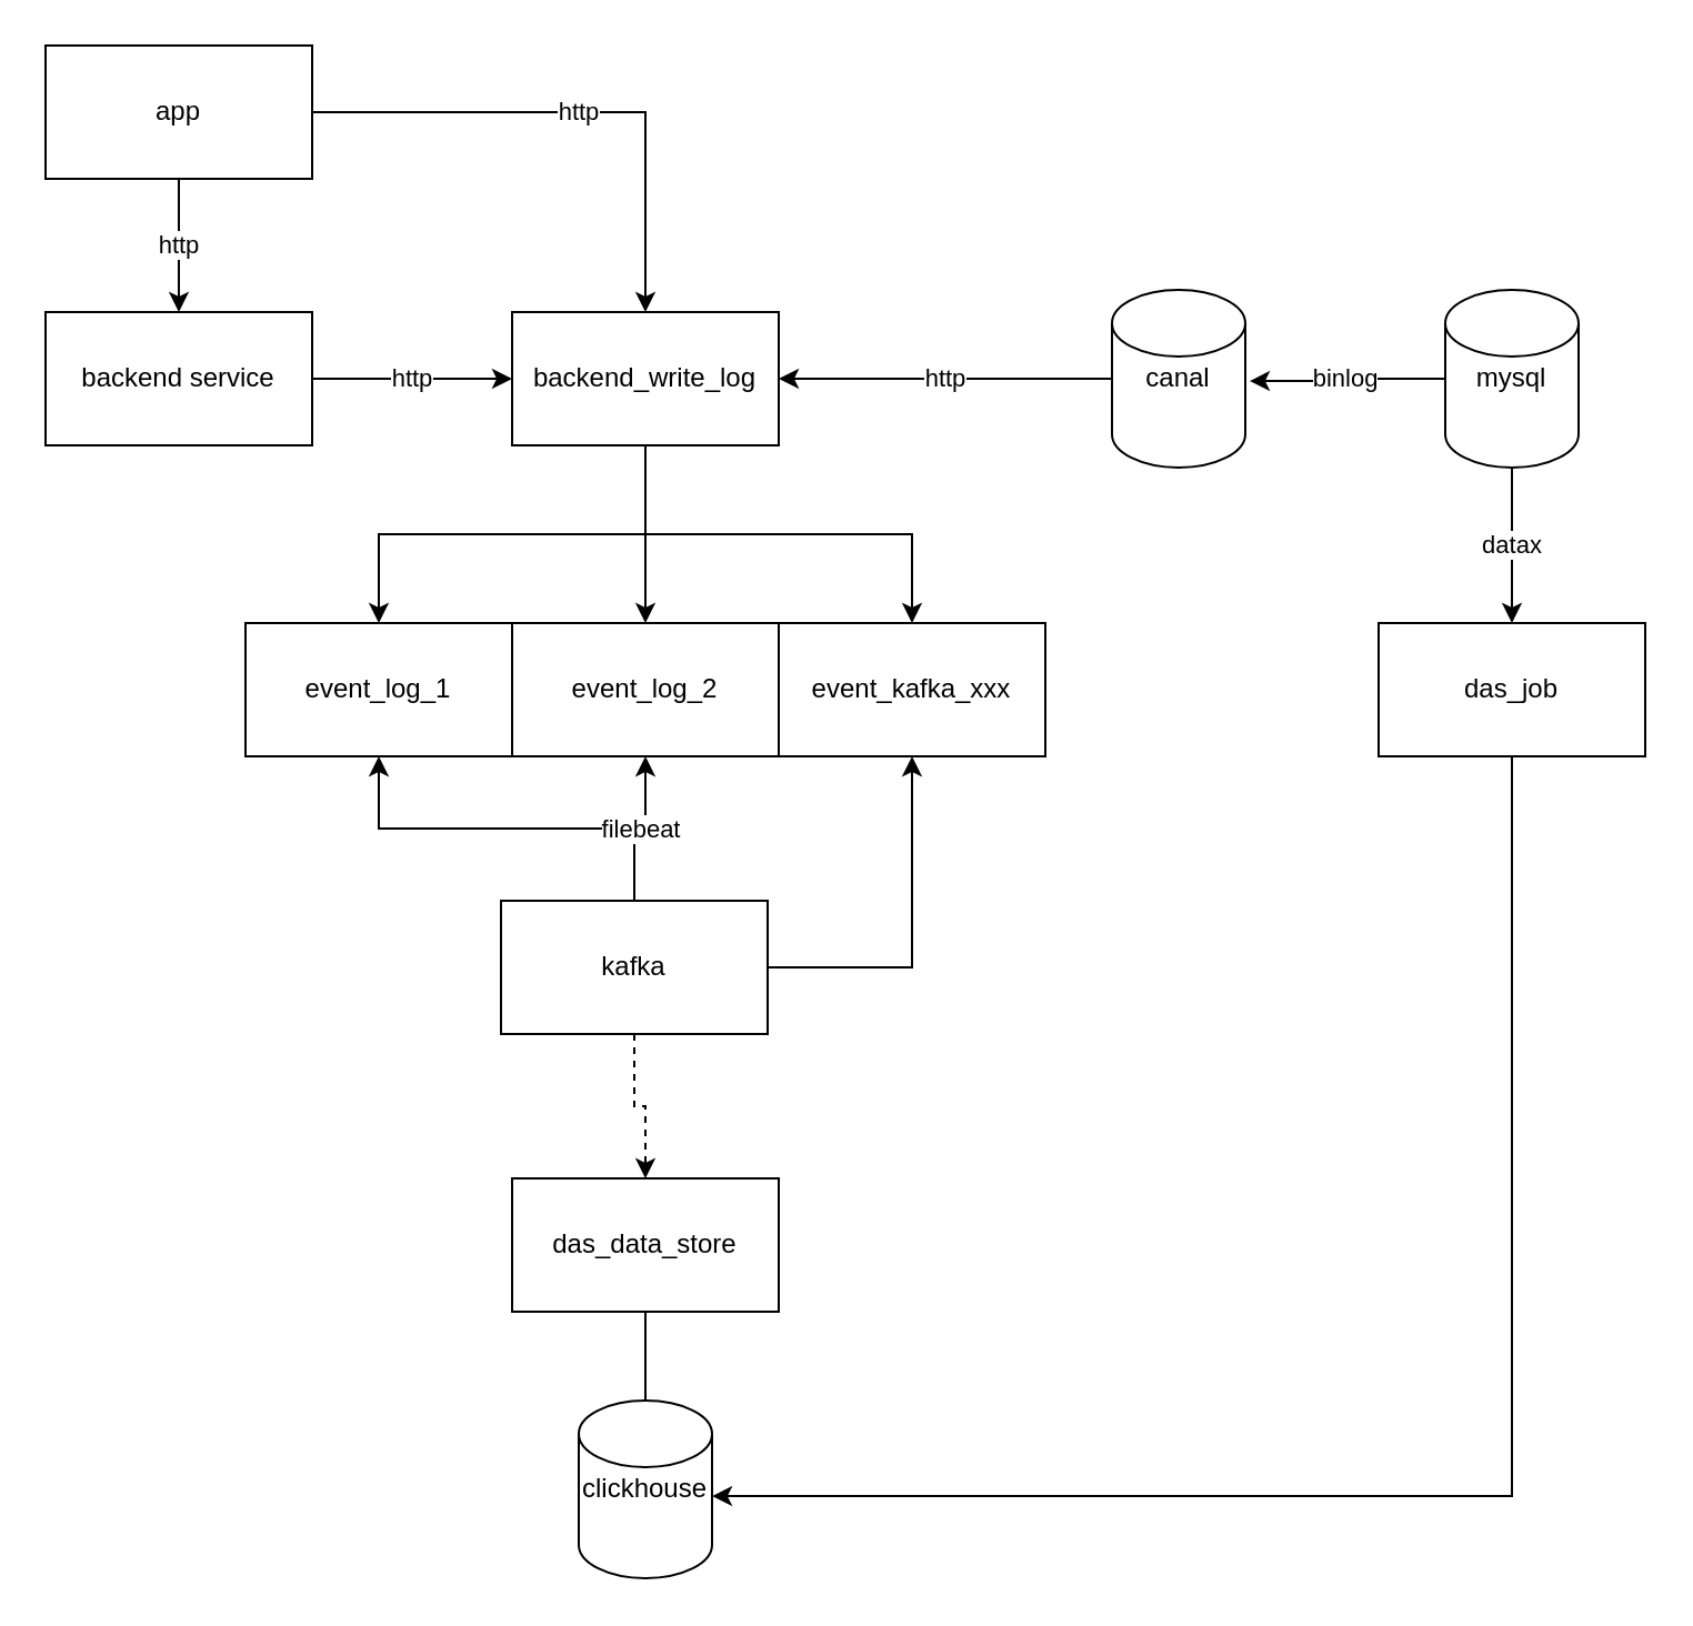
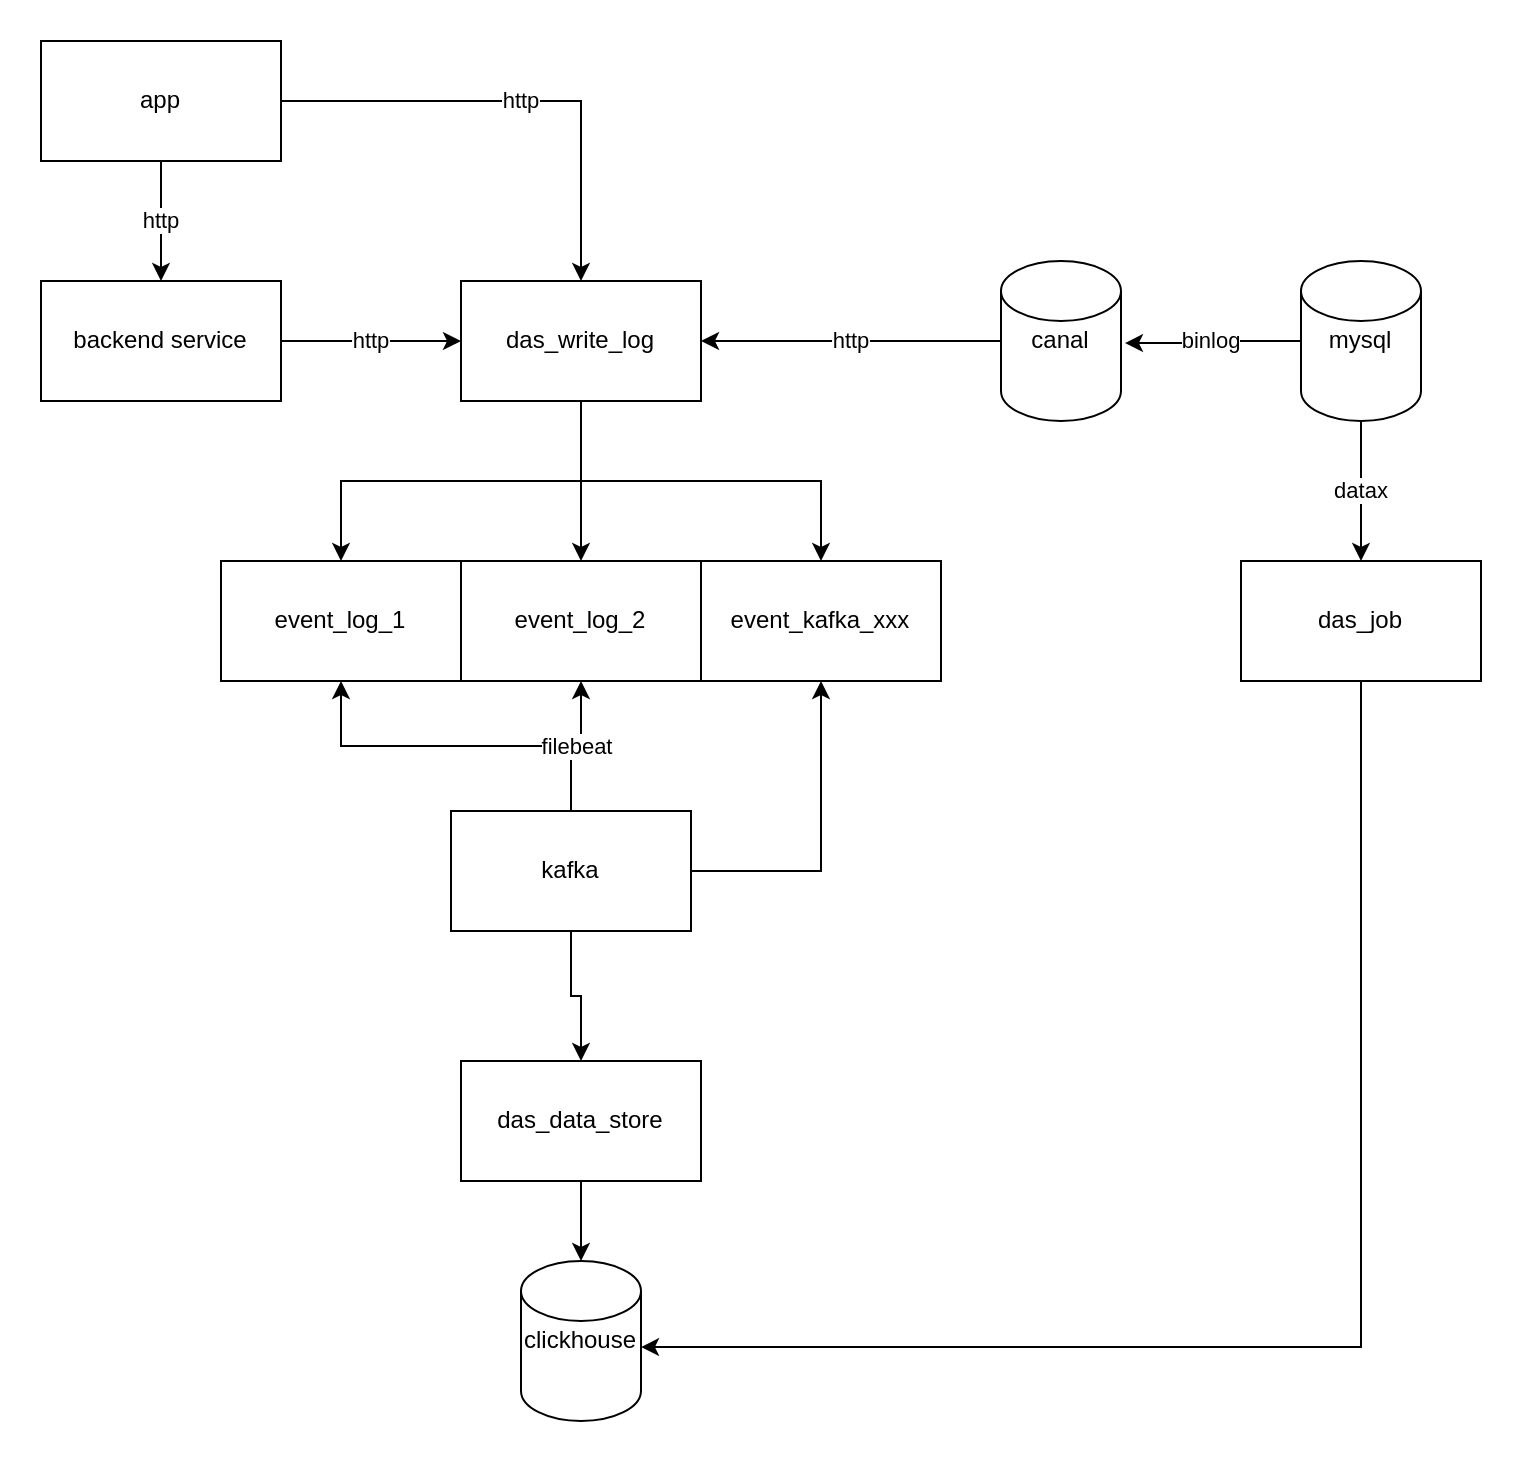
  <mxCell id="0" />
  <mxCell id="1" parent="0" />
  <mxCell id="2" value="http" style="edgeStyle=orthogonalEdgeStyle;rounded=0;orthogonalLoop=1;jettySize=auto;html=1;entryX=0.5;entryY=0;entryDx=0;entryDy=0;" edge="1" parent="1" source="4" target="5"><mxGeometry relative="1" as="geometry" /></mxCell>
  <mxCell id="3" value="http" style="edgeStyle=orthogonalEdgeStyle;rounded=0;orthogonalLoop=1;jettySize=auto;html=1;entryX=0.5;entryY=0;entryDx=0;entryDy=0;" edge="1" parent="1" source="4" target="9"><mxGeometry relative="1" as="geometry" /></mxCell>
  <mxCell id="4" value="app" style="rounded=0;whiteSpace=wrap;html=1;" vertex="1" parent="1"><mxGeometry x="20" y="20" width="120" height="60" as="geometry" /></mxCell>
  <mxCell id="5" value="backend service" style="rounded=0;whiteSpace=wrap;html=1;" vertex="1" parent="1"><mxGeometry x="20" y="140" width="120" height="60" as="geometry" /></mxCell>
  <mxCell id="6" style="edgeStyle=orthogonalEdgeStyle;rounded=0;orthogonalLoop=1;jettySize=auto;html=1;entryX=0.5;entryY=0;entryDx=0;entryDy=0;" edge="1" parent="1" source="9" target="11"><mxGeometry relative="1" as="geometry" /></mxCell>
  <mxCell id="7" style="edgeStyle=orthogonalEdgeStyle;rounded=0;orthogonalLoop=1;jettySize=auto;html=1;" edge="1" parent="1" source="9" target="12"><mxGeometry relative="1" as="geometry" /></mxCell>
  <mxCell id="8" style="edgeStyle=orthogonalEdgeStyle;rounded=0;orthogonalLoop=1;jettySize=auto;html=1;" edge="1" parent="1" source="9" target="13"><mxGeometry relative="1" as="geometry" /></mxCell>
- <mxCell id="9" value="backend_write_log" style="rounded=0;whiteSpace=wrap;html=1;" vertex="1" parent="1"><mxGeometry x="230" y="140" width="120" height="60" as="geometry" /></mxCell>
+ <mxCell id="9" value="das_write_log" style="rounded=0;whiteSpace=wrap;html=1;" vertex="1" parent="1"><mxGeometry x="230" y="140" width="120" height="60" as="geometry" /></mxCell>
  <mxCell id="10" value="http" style="edgeStyle=orthogonalEdgeStyle;rounded=0;orthogonalLoop=1;jettySize=auto;html=1;entryX=0;entryY=0.5;entryDx=0;entryDy=0;" edge="1" parent="1" source="5" target="9"><mxGeometry relative="1" as="geometry" /></mxCell>
  <mxCell id="11" value="event_log_1" style="rounded=0;whiteSpace=wrap;html=1;" vertex="1" parent="1"><mxGeometry x="110" y="280" width="120" height="60" as="geometry" /></mxCell>
  <mxCell id="12" value="event_log_2" style="rounded=0;whiteSpace=wrap;html=1;" vertex="1" parent="1"><mxGeometry x="230" y="280" width="120" height="60" as="geometry" /></mxCell>
  <mxCell id="13" value="event_kafka_xxx" style="rounded=0;whiteSpace=wrap;html=1;" vertex="1" parent="1"><mxGeometry x="350" y="280" width="120" height="60" as="geometry" /></mxCell>
- <mxCell id="14" style="edgeStyle=orthogonalEdgeStyle;rounded=0;orthogonalLoop=1;jettySize=auto;html=1;endArrow=none;" edge="1" parent="1" source="15" target="16"><mxGeometry relative="1" as="geometry" /></mxCell>
+ <mxCell id="14" style="edgeStyle=orthogonalEdgeStyle;rounded=0;orthogonalLoop=1;jettySize=auto;html=1;" edge="1" parent="1" source="15" target="16"><mxGeometry relative="1" as="geometry" /></mxCell>
  <mxCell id="15" value="das_data_store" style="rounded=0;whiteSpace=wrap;html=1;" vertex="1" parent="1"><mxGeometry x="230" y="530" width="120" height="60" as="geometry" /></mxCell>
  <mxCell id="16" value="clickhouse" style="shape=cylinder2;whiteSpace=wrap;html=1;boundedLbl=1;backgroundOutline=1;size=15;" vertex="1" parent="1"><mxGeometry x="260" y="630" width="60" height="80" as="geometry" /></mxCell>
  <mxCell id="17" value="datax" style="edgeStyle=orthogonalEdgeStyle;rounded=0;orthogonalLoop=1;jettySize=auto;html=1;entryX=0.5;entryY=0;entryDx=0;entryDy=0;" edge="1" parent="1" source="18" target="23"><mxGeometry relative="1" as="geometry" /></mxCell>
  <mxCell id="18" value="mysql" style="shape=cylinder2;whiteSpace=wrap;html=1;boundedLbl=1;backgroundOutline=1;size=15;" vertex="1" parent="1"><mxGeometry x="650" y="130" width="60" height="80" as="geometry" /></mxCell>
  <mxCell id="19" value="http" style="edgeStyle=orthogonalEdgeStyle;rounded=0;orthogonalLoop=1;jettySize=auto;html=1;entryX=1;entryY=0.5;entryDx=0;entryDy=0;" edge="1" parent="1" source="20" target="9"><mxGeometry relative="1" as="geometry" /></mxCell>
  <mxCell id="20" value="canal" style="shape=cylinder2;whiteSpace=wrap;html=1;boundedLbl=1;backgroundOutline=1;size=15;" vertex="1" parent="1"><mxGeometry x="500" y="130" width="60" height="80" as="geometry" /></mxCell>
  <mxCell id="21" value="binlog" style="edgeStyle=orthogonalEdgeStyle;rounded=0;orthogonalLoop=1;jettySize=auto;html=1;entryX=1.033;entryY=0.513;entryDx=0;entryDy=0;entryPerimeter=0;" edge="1" parent="1" source="18" target="20"><mxGeometry relative="1" as="geometry"><mxPoint x="640" y="120" as="sourcePoint" /><mxPoint x="640" y="280" as="targetPoint" /></mxGeometry></mxCell>
  <mxCell id="22" style="edgeStyle=orthogonalEdgeStyle;rounded=0;orthogonalLoop=1;jettySize=auto;html=1;entryX=1;entryY=0.538;entryDx=0;entryDy=0;entryPerimeter=0;" edge="1" parent="1" source="23" target="16"><mxGeometry relative="1" as="geometry"><Array as="points"><mxPoint x="680" y="673" /></Array></mxGeometry></mxCell>
  <mxCell id="23" value="das_job" style="rounded=0;whiteSpace=wrap;html=1;" vertex="1" parent="1"><mxGeometry x="620" y="280" width="120" height="60" as="geometry" /></mxCell>
  <mxCell id="24" value="" style="edgeStyle=orthogonalEdgeStyle;rounded=0;orthogonalLoop=1;jettySize=auto;html=1;entryX=0.5;entryY=1;entryDx=0;entryDy=0;" edge="1" parent="1" source="28" target="11"><mxGeometry relative="1" as="geometry" /></mxCell>
  <mxCell id="25" style="edgeStyle=orthogonalEdgeStyle;rounded=0;orthogonalLoop=1;jettySize=auto;html=1;entryX=0.5;entryY=1;entryDx=0;entryDy=0;" edge="1" parent="1" source="28" target="13"><mxGeometry relative="1" as="geometry" /></mxCell>
  <mxCell id="26" value="filebeat" style="edgeStyle=orthogonalEdgeStyle;rounded=0;orthogonalLoop=1;jettySize=auto;html=1;entryX=0.5;entryY=1;entryDx=0;entryDy=0;" edge="1" parent="1" source="28" target="12"><mxGeometry relative="1" as="geometry" /></mxCell>
- <mxCell id="27" style="edgeStyle=orthogonalEdgeStyle;rounded=0;orthogonalLoop=1;jettySize=auto;html=1;entryX=0.5;entryY=0;entryDx=0;entryDy=0;dashed=1;" edge="1" parent="1" source="28" target="15"><mxGeometry relative="1" as="geometry" /></mxCell>
+ <mxCell id="27" style="edgeStyle=orthogonalEdgeStyle;rounded=0;orthogonalLoop=1;jettySize=auto;html=1;entryX=0.5;entryY=0;entryDx=0;entryDy=0;" edge="1" parent="1" source="28" target="15"><mxGeometry relative="1" as="geometry" /></mxCell>
  <mxCell id="28" value="kafka" style="rounded=0;whiteSpace=wrap;html=1;" vertex="1" parent="1"><mxGeometry x="225" y="405" width="120" height="60" as="geometry" /></mxCell>
